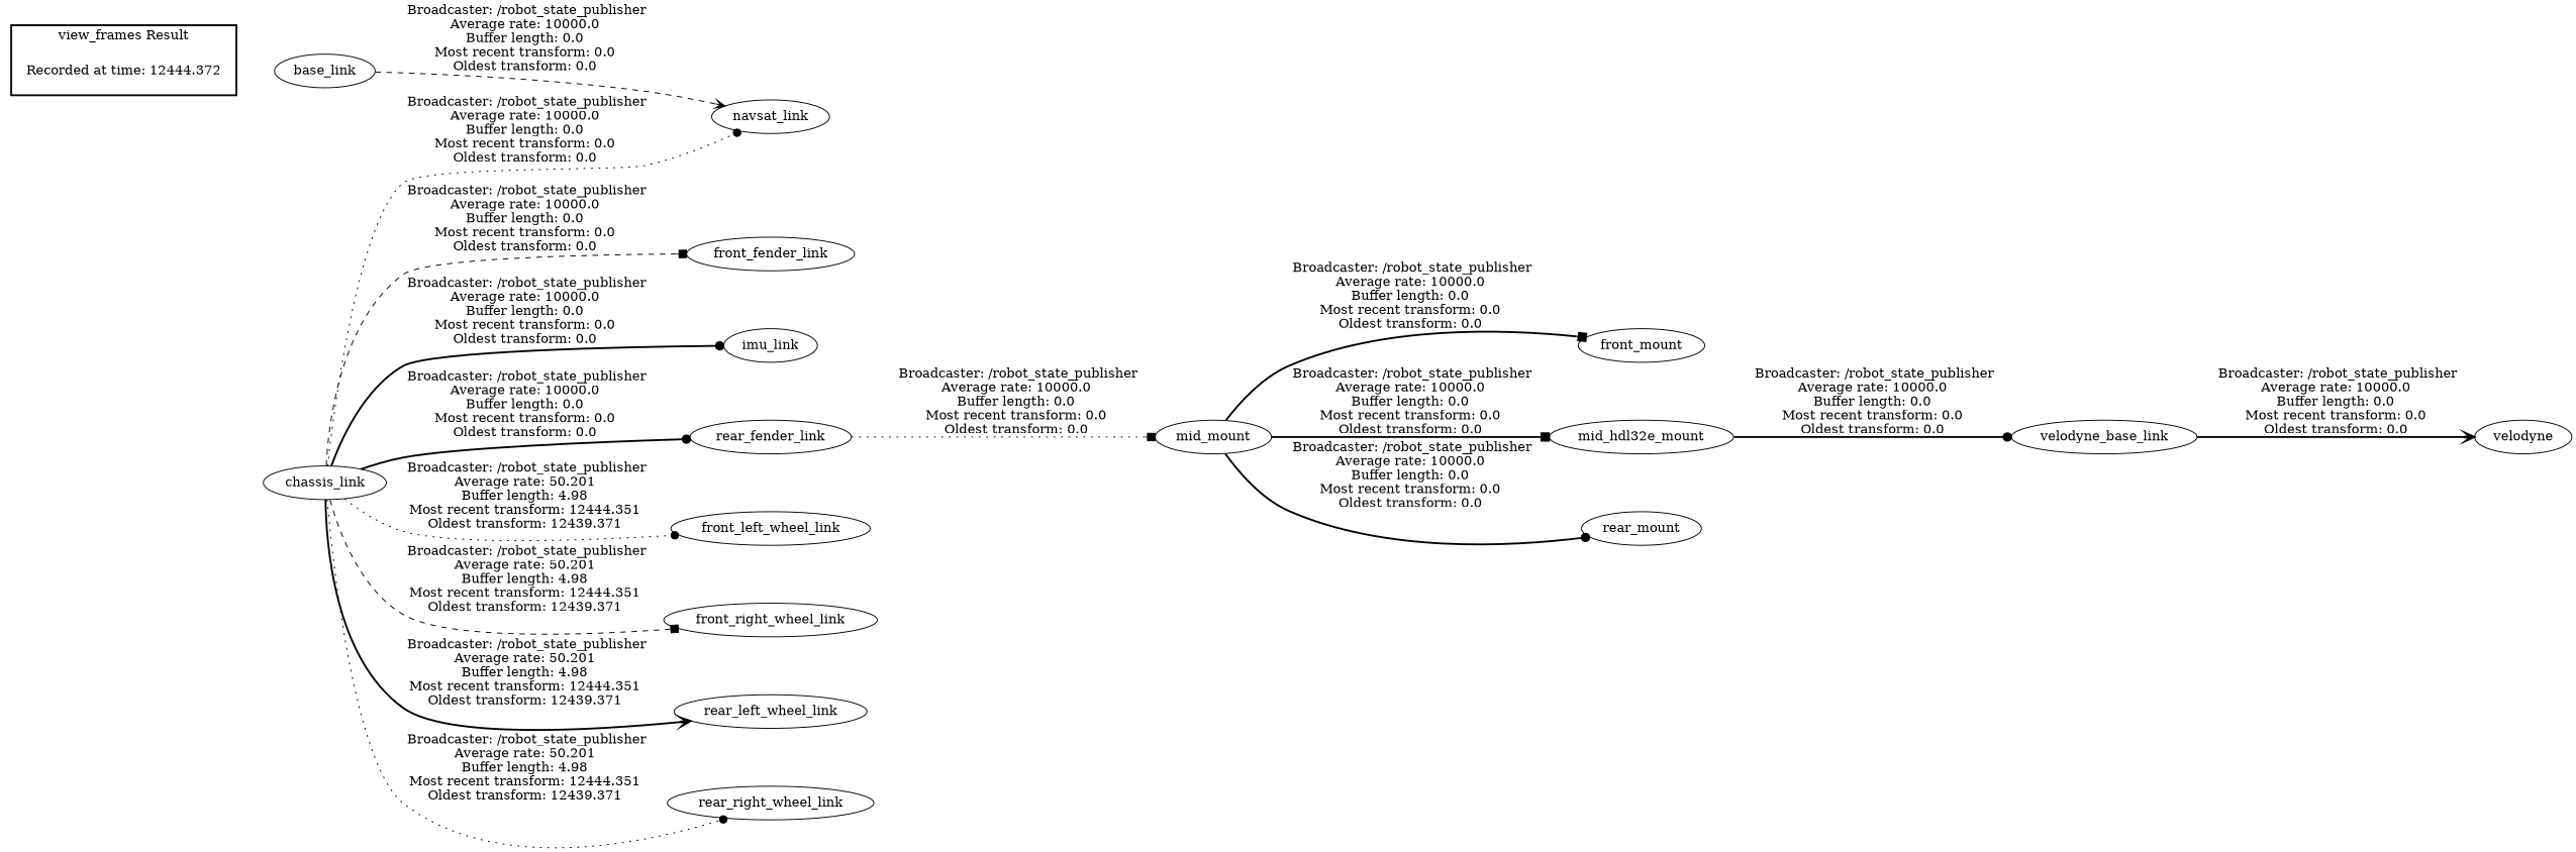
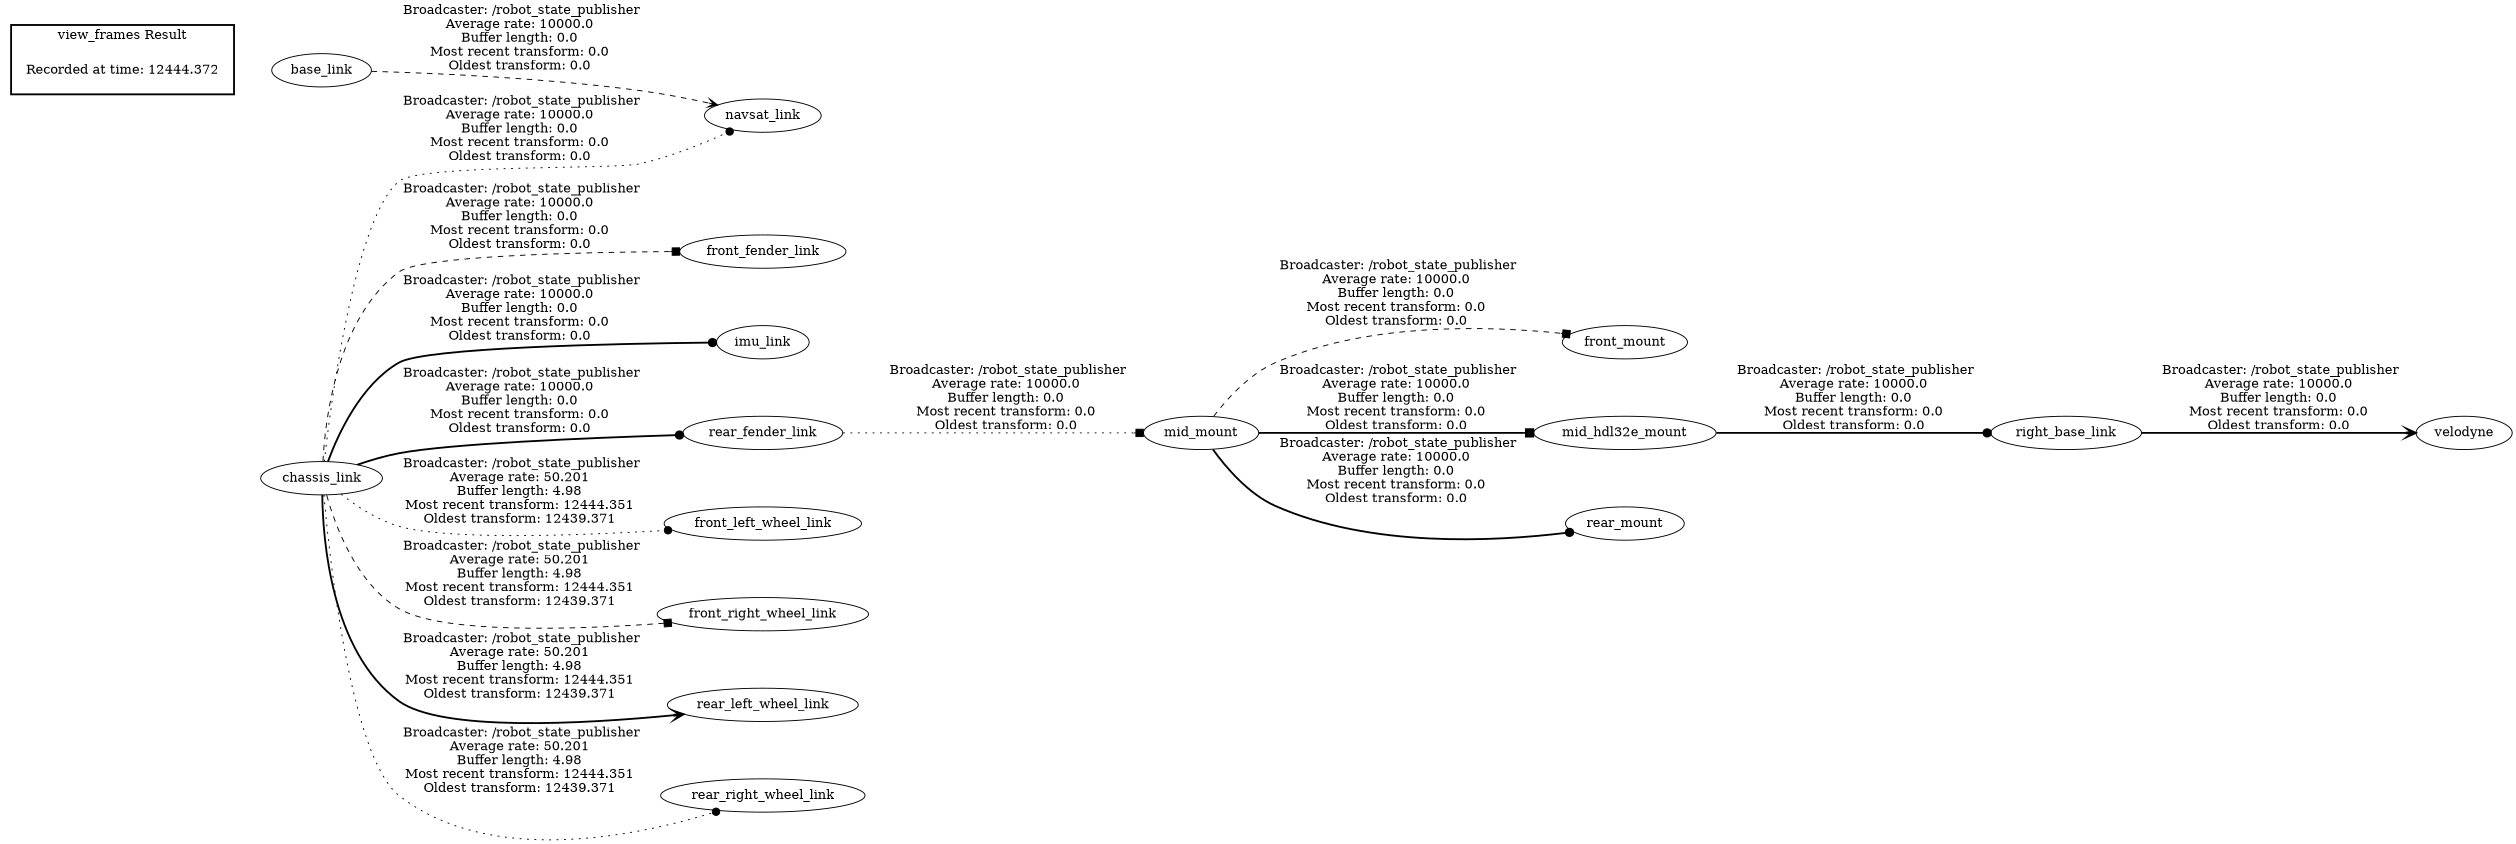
  digraph {
    rankdir=LR
    edge [style=bold arrowhead=dot]
    "Recorded at time: 12444.372" [shape=plaintext]
    base_link
    navsat_link
    chassis_link
    front_fender_link
    imu_link
    rear_fender_link
    front_left_wheel_link
    front_right_wheel_link
    rear_left_wheel_link
    rear_right_wheel_link
    mid_mount
    front_mount
    mid_hdl32e_mount
    rear_mount
-   velodyne_base_link
+   velodyne_base_link [label=right_base_link]
    velodyne
    subgraph cluster_1 {
      color=black
      label="view_frames Result"
      style=bold
      "Recorded at time: 12444.372"
    }
    "Recorded at time: 12444.372" -> base_link [style=invis arrowhead=""]
    base_link -> navsat_link [arrowhead=vee label=" Broadcaster: /robot_state_publisher\nAverage rate: 10000.0\nBuffer length: 0.0\nMost recent transform: 0.0\nOldest transform: 0.0\n" style=dashed]
    chassis_link -> navsat_link [label=" Broadcaster: /robot_state_publisher\nAverage rate: 10000.0\nBuffer length: 0.0\nMost recent transform: 0.0\nOldest transform: 0.0\n" style=dotted]
    chassis_link -> front_fender_link [arrowhead=box label=" Broadcaster: /robot_state_publisher\nAverage rate: 10000.0\nBuffer length: 0.0\nMost recent transform: 0.0\nOldest transform: 0.0\n" style=dashed]
    chassis_link -> imu_link [label=" Broadcaster: /robot_state_publisher\nAverage rate: 10000.0\nBuffer length: 0.0\nMost recent transform: 0.0\nOldest transform: 0.0\n"]
    chassis_link -> rear_fender_link [label=" Broadcaster: /robot_state_publisher\nAverage rate: 10000.0\nBuffer length: 0.0\nMost recent transform: 0.0\nOldest transform: 0.0\n"]
    chassis_link -> front_left_wheel_link [label=" Broadcaster: /robot_state_publisher\nAverage rate: 50.201\nBuffer length: 4.98\nMost recent transform: 12444.351\nOldest transform: 12439.371\n" style=dotted]
    chassis_link -> front_right_wheel_link [arrowhead=box label=" Broadcaster: /robot_state_publisher\nAverage rate: 50.201\nBuffer length: 4.98\nMost recent transform: 12444.351\nOldest transform: 12439.371\n" style=dashed]
    chassis_link -> rear_left_wheel_link [arrowhead=vee label=" Broadcaster: /robot_state_publisher\nAverage rate: 50.201\nBuffer length: 4.98\nMost recent transform: 12444.351\nOldest transform: 12439.371\n"]
    chassis_link -> rear_right_wheel_link [label=" Broadcaster: /robot_state_publisher\nAverage rate: 50.201\nBuffer length: 4.98\nMost recent transform: 12444.351\nOldest transform: 12439.371\n" style=dotted]
    rear_fender_link -> mid_mount [arrowhead=box label=" Broadcaster: /robot_state_publisher\nAverage rate: 10000.0\nBuffer length: 0.0\nMost recent transform: 0.0\nOldest transform: 0.0\n" style=dotted]
-   mid_mount -> front_mount [arrowhead=box label=" Broadcaster: /robot_state_publisher\nAverage rate: 10000.0\nBuffer length: 0.0\nMost recent transform: 0.0\nOldest transform: 0.0\n"]
+   mid_mount -> front_mount [arrowhead=box label=" Broadcaster: /robot_state_publisher\nAverage rate: 10000.0\nBuffer length: 0.0\nMost recent transform: 0.0\nOldest transform: 0.0\n" style=dashed]
    mid_mount -> mid_hdl32e_mount [arrowhead=box label=" Broadcaster: /robot_state_publisher\nAverage rate: 10000.0\nBuffer length: 0.0\nMost recent transform: 0.0\nOldest transform: 0.0\n"]
    mid_mount -> rear_mount [label=" Broadcaster: /robot_state_publisher\nAverage rate: 10000.0\nBuffer length: 0.0\nMost recent transform: 0.0\nOldest transform: 0.0\n"]
    mid_hdl32e_mount -> velodyne_base_link [label=" Broadcaster: /robot_state_publisher\nAverage rate: 10000.0\nBuffer length: 0.0\nMost recent transform: 0.0\nOldest transform: 0.0\n"]
    velodyne_base_link -> velodyne [arrowhead=vee label=" Broadcaster: /robot_state_publisher\nAverage rate: 10000.0\nBuffer length: 0.0\nMost recent transform: 0.0\nOldest transform: 0.0\n"]
  }
